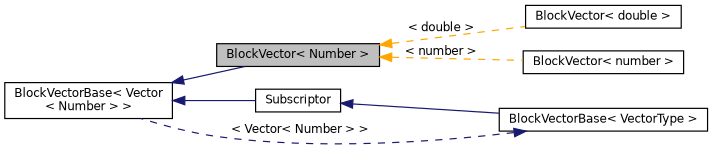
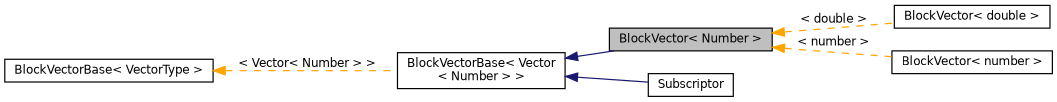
  digraph {
    rankdir=LR
    node [color=black fillcolor=white fontname=Helvetica fontsize=10 shape=record style=filled]
    edge [color=orange dir=back fontname=Helvetica fontsize=10 labelfontname=Helvetica labelfontsize=10 style=dashed]
    n1 [fillcolor=grey75 fontcolor=black height=0.2 label="BlockVector\< Number \>" width=0.4]
    n2 [height=0.2 label="BlockVector\< double \>" width=0.4]
    n3 [height=0.2 label="BlockVector\< number \>" width=0.4]
    n4 [height=0.2 label="BlockVectorBase\< Vector\l\< Number \> \>" width=0.4]
    n5 [height=0.2 label=Subscriptor width=0.4]
    n6 [height=0.2 label="BlockVectorBase\< VectorType \>" width=0.4]
    n1 -> n2 [label=" \< double \>"]
    n1 -> n3 [label=" \< number \>"]
    n4 -> n1 [color=midnightblue style=solid]
    n4 -> n5 [color=midnightblue style=solid]
-   n5 -> n6 [color=midnightblue style=solid]
-   n6 -> n4 [color=midnightblue label=" \< Vector\< Number \> \>"]
+   n6 -> n4 [label=" \< Vector\< Number \> \>"]
  }
